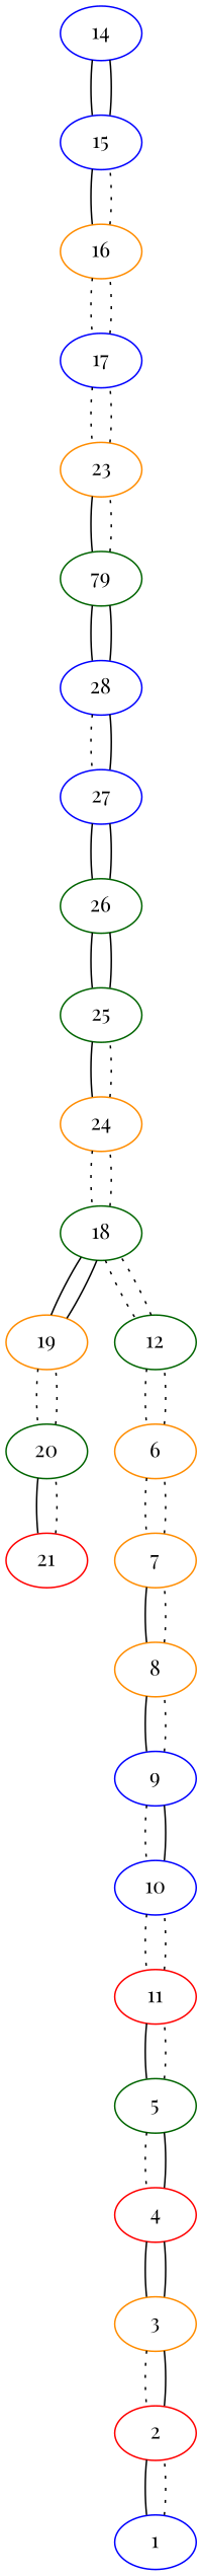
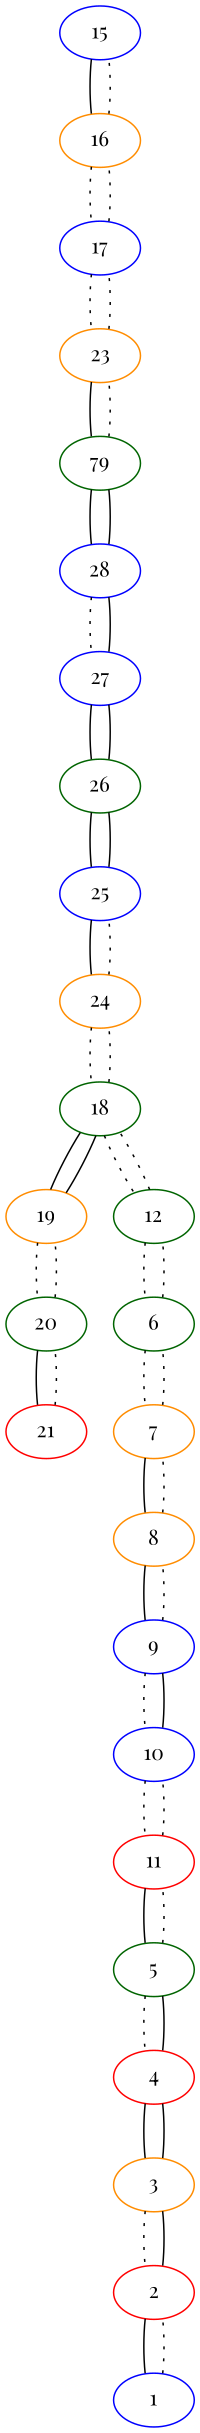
  graph {
    fontname="Playfair Display"
    node [color=blue fontname="Playfair Display"]
    edge [fontname="Playfair Display" style=dotted]
-   14
    15
    16 [color=darkorange]
    17
    23 [color=darkorange]
    n6 [color=darkgreen label=79]
    28
    27
    26 [color=darkgreen]
-   25 [color=darkgreen]
+   25
    24 [color=darkorange]
    18 [color=darkgreen]
    19 [color=darkorange]
    12 [color=darkgreen]
    20 [color=darkgreen]
-   6 [color=darkorange]
+   6 [color=darkgreen]
    21 [color=red]
    7 [color=darkorange]
    8 [color=darkorange]
    9
    10
    11 [color=red]
    5 [color=darkgreen]
    4 [color=red]
    3 [color=darkorange]
    2 [color=red]
    1
-   14 -- 15 [style=solid]
-   15 -- 14 [style=solid]
    15 -- 16 [style=solid]
    16 -- 15
    16 -- 17
    17 -- 16
    17 -- 23
    23 -- 17
    23 -- n6 [style=solid]
    n6 -- 23
    n6 -- 28 [style=solid]
    28 -- n6 [style=solid]
    28 -- 27
    27 -- 28 [style=solid]
    27 -- 26 [style=solid]
    26 -- 27 [style=solid]
    26 -- 25 [style=solid]
    25 -- 26 [style=solid]
    25 -- 24 [style=solid]
    24 -- 25
    24 -- 18
    18 -- 24
    18 -- 19 [style=solid]
    18 -- 12
    19 -- 18 [style=solid]
    19 -- 20
    12 -- 18
    12 -- 6
    20 -- 19
    20 -- 21 [style=solid]
    6 -- 12
    6 -- 7
    21 -- 20
    7 -- 6
    7 -- 8 [style=solid]
    8 -- 7
    8 -- 9 [style=solid]
    9 -- 8
    9 -- 10
    10 -- 9 [style=solid]
    10 -- 11
    11 -- 10
    11 -- 5 [style=solid]
    5 -- 11
    5 -- 4
    4 -- 5 [style=solid]
    4 -- 3 [style=solid]
    3 -- 4 [style=solid]
    3 -- 2
    2 -- 3 [style=solid]
    2 -- 1 [style=solid]
    1 -- 2
  }
